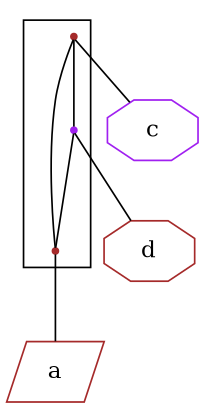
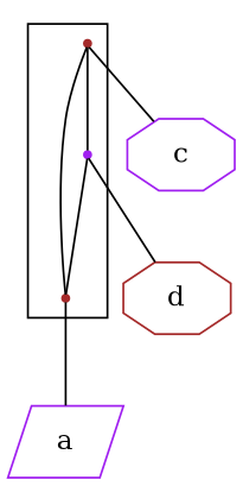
  strict digraph {
    compound=true
    fontname=Verdana
    fontsize=12
    newrank=true
    node [shape=point color=brown]
    edge [arrowhead=none]
    s_c
    s_d [color=purple]
    s_a
    c [shape=octagon color=purple]
    d [shape=octagon]
-   a [shape=parallelogram]
+   a [shape=parallelogram color=purple]
    subgraph cluster_1 {
      s_c
      s_d
      s_a
    }
    s_c -> s_d [color=black]
    s_c -> s_a [color=black]
    s_c -> c
    s_d -> s_a [color=black]
    s_d -> d
    s_a -> a
  }
